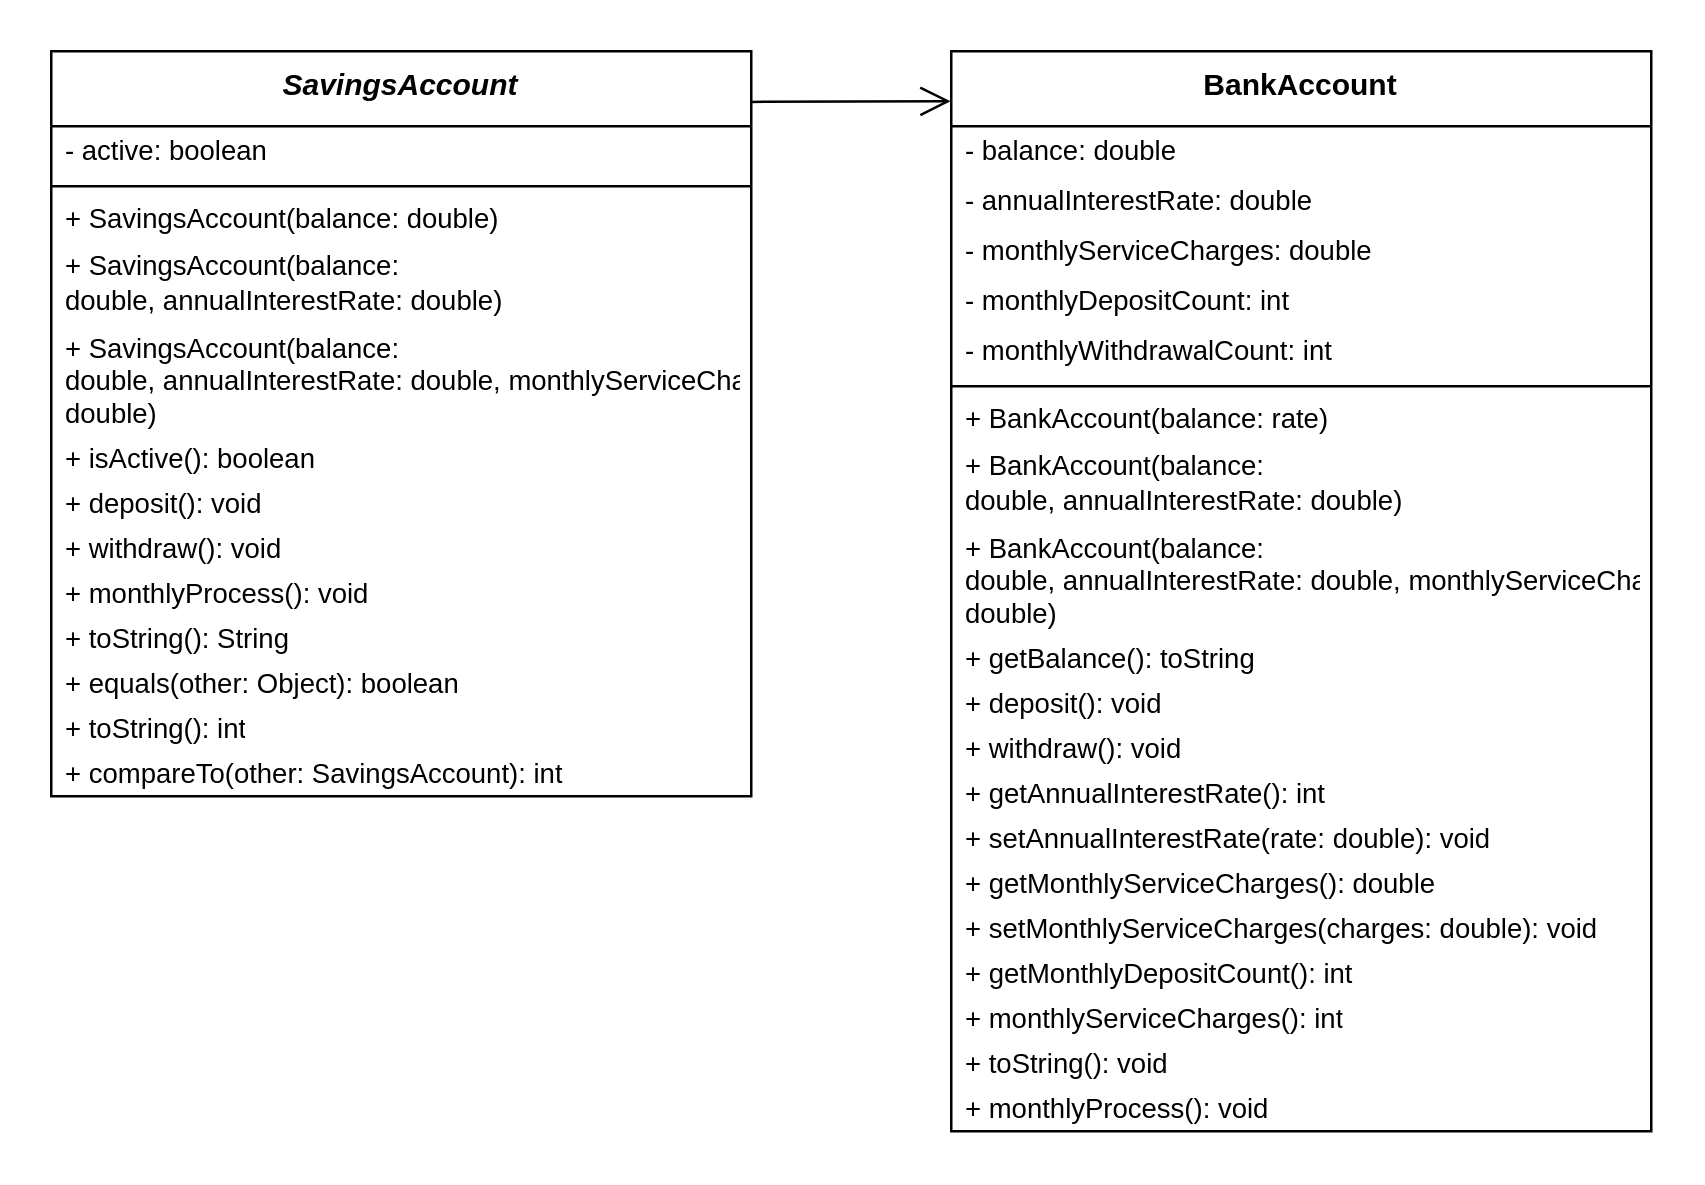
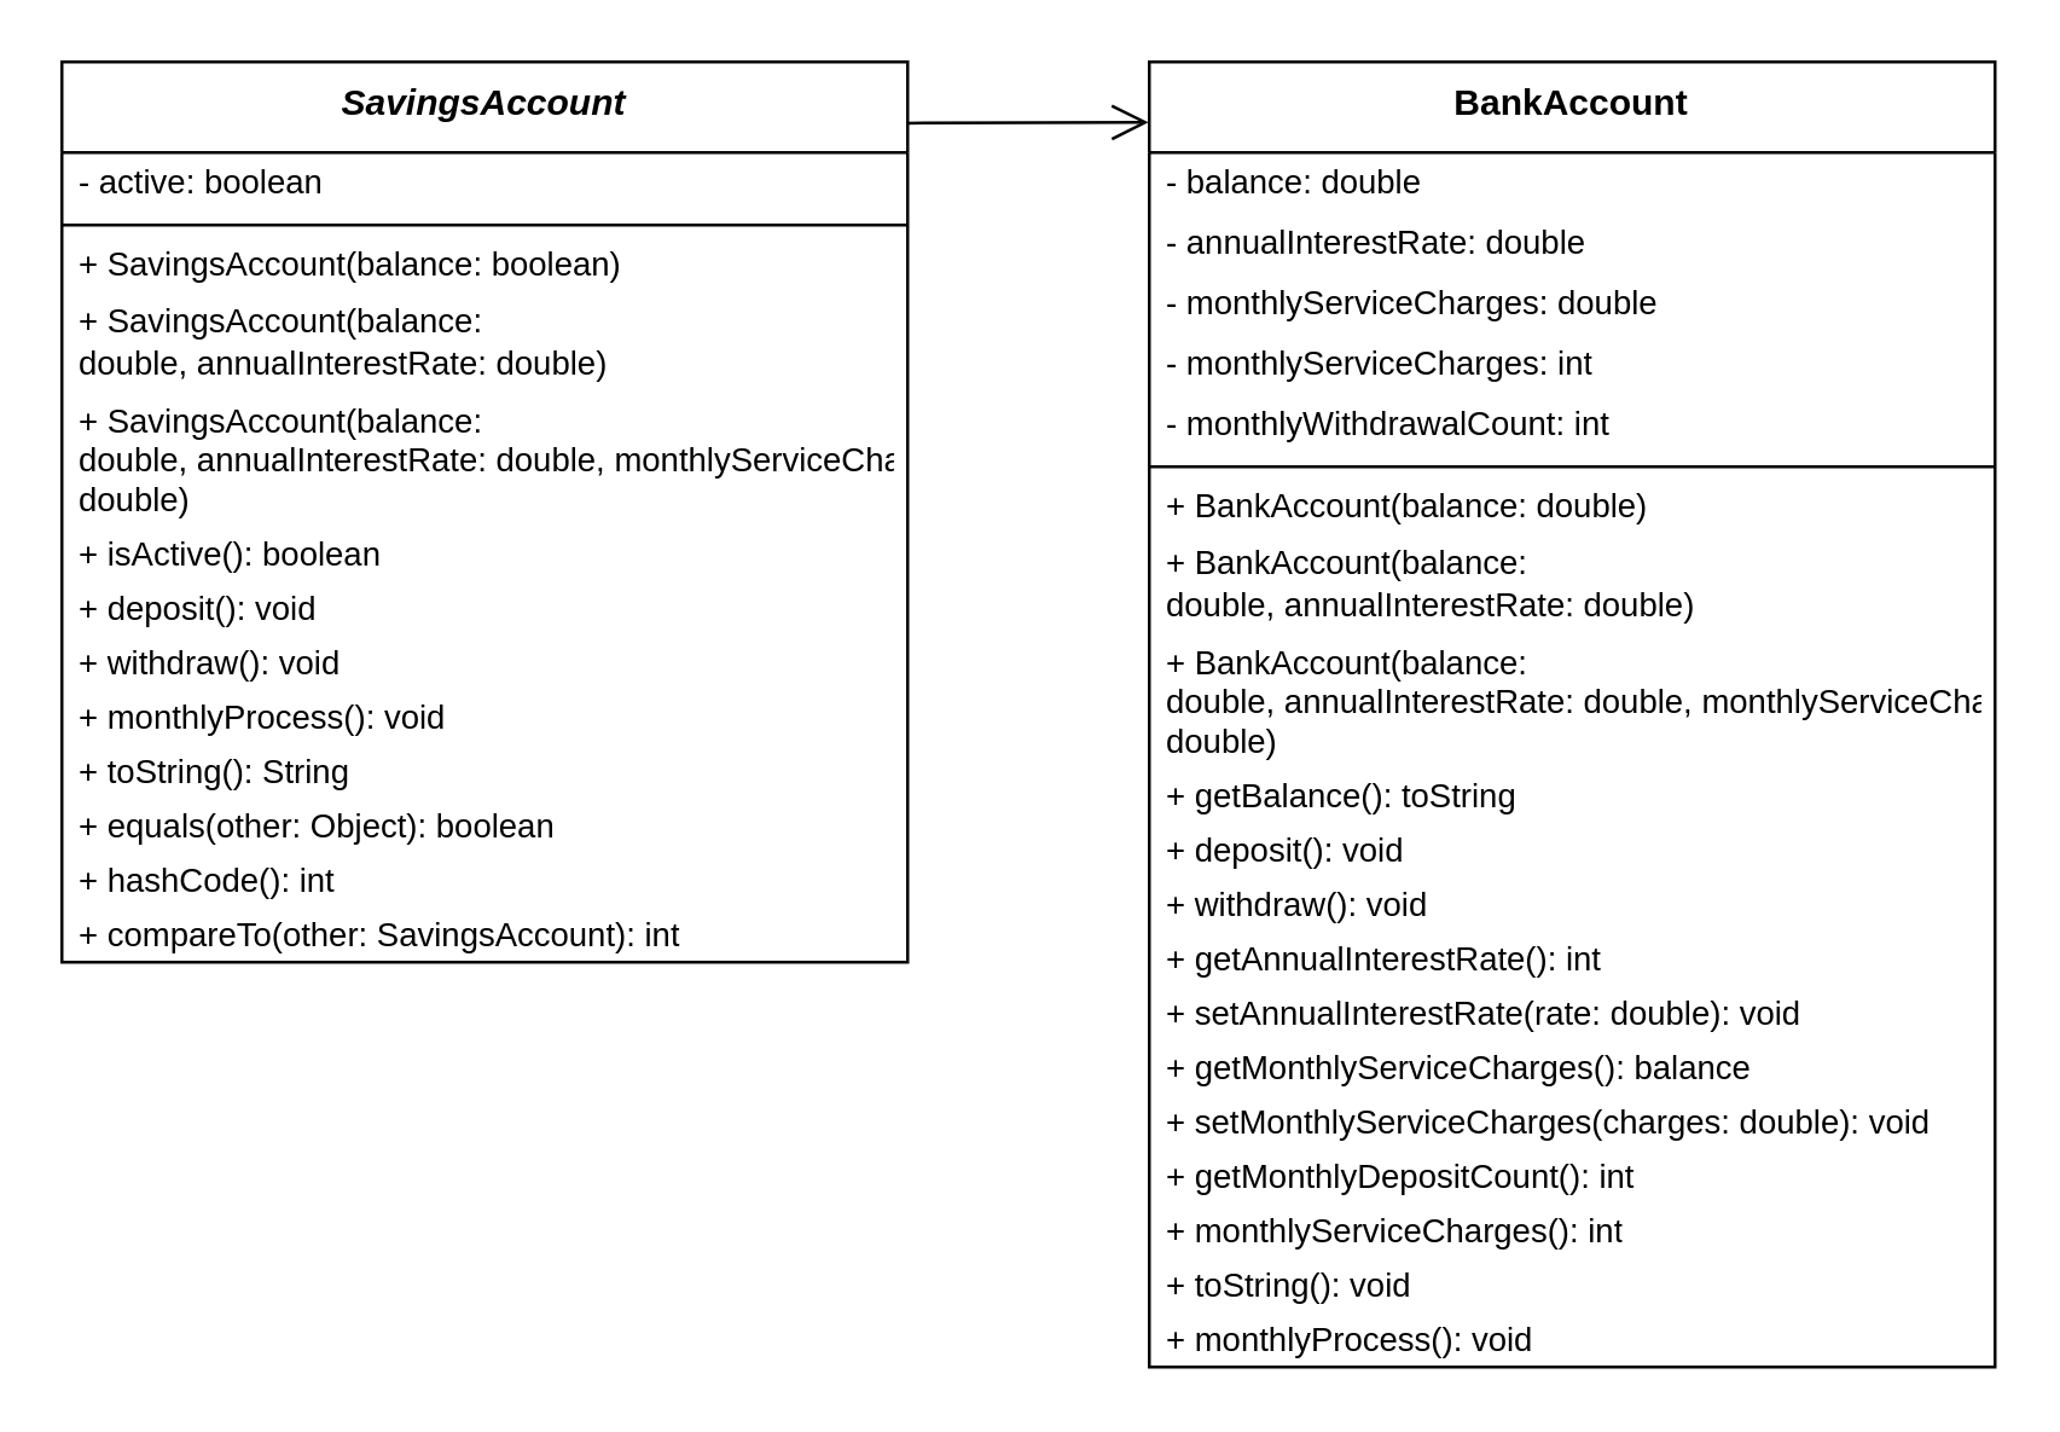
  <mxCell id="0" />
  <mxCell id="1" parent="0" />
  <mxCell id="2" value="BankAccount" style="swimlane;fontStyle=1;align=center;verticalAlign=top;childLayout=stackLayout;horizontal=1;startSize=30;horizontalStack=0;resizeParent=1;resizeParentMax=0;resizeLast=0;collapsible=0;marginBottom=0;whiteSpace=wrap;html=1;" parent="1" vertex="1"><mxGeometry x="380" y="20" width="280" height="432" as="geometry" /></mxCell>
  <mxCell id="3" value="- balance: double" style="text;strokeColor=none;fillColor=none;align=left;verticalAlign=middle;spacingLeft=4;spacingRight=4;overflow=hidden;rotatable=0;points=[[0,0.5],[1,0.5]];portConstraint=eastwest;whiteSpace=wrap;html=1;fontSize=11;" parent="2" vertex="1"><mxGeometry y="30" width="280" height="20" as="geometry" /></mxCell>
  <mxCell id="4" value="-&amp;nbsp;annualInterestRate&lt;span style=&quot;background-color: initial;&quot;&gt;: double&lt;/span&gt;" style="text;strokeColor=none;fillColor=none;align=left;verticalAlign=middle;spacingLeft=4;spacingRight=4;overflow=hidden;rotatable=0;points=[[0,0.5],[1,0.5]];portConstraint=eastwest;whiteSpace=wrap;html=1;fontSize=11;" parent="2" vertex="1"><mxGeometry y="50" width="280" height="20" as="geometry" /></mxCell>
  <mxCell id="5" value="-&amp;nbsp;monthlyServiceCharges&lt;span style=&quot;background-color: initial;&quot;&gt;: double&lt;/span&gt;" style="text;strokeColor=none;fillColor=none;align=left;verticalAlign=middle;spacingLeft=4;spacingRight=4;overflow=hidden;rotatable=0;points=[[0,0.5],[1,0.5]];portConstraint=eastwest;whiteSpace=wrap;html=1;fontSize=11;" parent="2" vertex="1"><mxGeometry y="70" width="280" height="20" as="geometry" /></mxCell>
- <mxCell id="6" value="-&amp;nbsp;monthlyDepositCount&lt;span style=&quot;background-color: initial;&quot;&gt;: int&lt;/span&gt;" style="text;strokeColor=none;fillColor=none;align=left;verticalAlign=middle;spacingLeft=4;spacingRight=4;overflow=hidden;rotatable=0;points=[[0,0.5],[1,0.5]];portConstraint=eastwest;whiteSpace=wrap;html=1;fontSize=11;" parent="2" vertex="1"><mxGeometry y="90" width="280" height="20" as="geometry" /></mxCell>
+ <mxCell id="6" value="-&amp;nbsp;monthlyServiceCharges&lt;span style=&quot;background-color: initial;&quot;&gt;: int&lt;/span&gt;" style="text;strokeColor=none;fillColor=none;align=left;verticalAlign=middle;spacingLeft=4;spacingRight=4;overflow=hidden;rotatable=0;points=[[0,0.5],[1,0.5]];portConstraint=eastwest;whiteSpace=wrap;html=1;fontSize=11;" parent="2" vertex="1"><mxGeometry y="90" width="280" height="20" as="geometry" /></mxCell>
  <mxCell id="7" value="-&amp;nbsp;monthlyWithdrawalCount&lt;span style=&quot;background-color: initial;&quot;&gt;: int&lt;/span&gt;" style="text;strokeColor=none;fillColor=none;align=left;verticalAlign=middle;spacingLeft=4;spacingRight=4;overflow=hidden;rotatable=0;points=[[0,0.5],[1,0.5]];portConstraint=eastwest;whiteSpace=wrap;html=1;fontSize=11;" parent="2" vertex="1"><mxGeometry y="110" width="280" height="20" as="geometry" /></mxCell>
  <mxCell id="8" value="" style="line;strokeWidth=1;fillColor=none;align=left;verticalAlign=middle;spacingTop=-1;spacingLeft=3;spacingRight=3;rotatable=0;labelPosition=right;points=[];portConstraint=eastwest;strokeColor=inherit;" parent="2" vertex="1"><mxGeometry y="130" width="280" height="8" as="geometry" /></mxCell>
- <mxCell id="9" value="+&amp;nbsp;BankAccount(balance: rate&lt;span style=&quot;background-color: initial;&quot;&gt;)&lt;/span&gt;" style="text;strokeColor=none;fillColor=none;align=left;verticalAlign=middle;spacingLeft=4;spacingRight=4;overflow=hidden;rotatable=0;points=[[0,0.5],[1,0.5]];portConstraint=eastwest;whiteSpace=wrap;html=1;fontSize=11;" parent="2" vertex="1"><mxGeometry y="138" width="280" height="18" as="geometry" /></mxCell>
+ <mxCell id="9" value="+&amp;nbsp;BankAccount(balance: double&lt;span style=&quot;background-color: initial;&quot;&gt;)&lt;/span&gt;" style="text;strokeColor=none;fillColor=none;align=left;verticalAlign=middle;spacingLeft=4;spacingRight=4;overflow=hidden;rotatable=0;points=[[0,0.5],[1,0.5]];portConstraint=eastwest;whiteSpace=wrap;html=1;fontSize=11;" parent="2" vertex="1"><mxGeometry y="138" width="280" height="18" as="geometry" /></mxCell>
  <mxCell id="10" value="+&amp;nbsp;BankAccount(balance: double,&amp;nbsp;annualInterestRate:&amp;nbsp;double&lt;span style=&quot;background-color: initial;&quot;&gt;)&lt;/span&gt;" style="text;strokeColor=none;fillColor=none;align=left;verticalAlign=middle;spacingLeft=4;spacingRight=4;overflow=hidden;rotatable=0;points=[[0,0.5],[1,0.5]];portConstraint=eastwest;whiteSpace=wrap;html=1;fontSize=11;" parent="2" vertex="1"><mxGeometry y="156" width="280" height="34" as="geometry" /></mxCell>
  <mxCell id="11" value="+&amp;nbsp;BankAccount(balance: double,&amp;nbsp;annualInterestRate:&amp;nbsp;double,&amp;nbsp;monthlyServiceCharges&lt;span style=&quot;background-color: initial;&quot;&gt;: double)&lt;/span&gt;" style="text;strokeColor=none;fillColor=none;align=left;verticalAlign=middle;spacingLeft=4;spacingRight=4;overflow=hidden;rotatable=0;points=[[0,0.5],[1,0.5]];portConstraint=eastwest;whiteSpace=wrap;html=1;fontSize=11;" parent="2" vertex="1"><mxGeometry y="190" width="280" height="44" as="geometry" /></mxCell>
  <mxCell id="12" value="+&amp;nbsp;getBalance(&lt;span style=&quot;background-color: initial;&quot;&gt;): toString&lt;/span&gt;" style="text;strokeColor=none;fillColor=none;align=left;verticalAlign=middle;spacingLeft=4;spacingRight=4;overflow=hidden;rotatable=0;points=[[0,0.5],[1,0.5]];portConstraint=eastwest;whiteSpace=wrap;html=1;fontSize=11;" parent="2" vertex="1"><mxGeometry y="234" width="280" height="18" as="geometry" /></mxCell>
  <mxCell id="13" value="+&amp;nbsp;deposit(&lt;span style=&quot;background-color: initial;&quot;&gt;): void&lt;/span&gt;" style="text;strokeColor=none;fillColor=none;align=left;verticalAlign=middle;spacingLeft=4;spacingRight=4;overflow=hidden;rotatable=0;points=[[0,0.5],[1,0.5]];portConstraint=eastwest;whiteSpace=wrap;html=1;fontSize=11;" parent="2" vertex="1"><mxGeometry y="252" width="280" height="18" as="geometry" /></mxCell>
  <mxCell id="14" value="+&amp;nbsp;withdraw(&lt;span style=&quot;background-color: initial;&quot;&gt;): void&lt;/span&gt;" style="text;strokeColor=none;fillColor=none;align=left;verticalAlign=middle;spacingLeft=4;spacingRight=4;overflow=hidden;rotatable=0;points=[[0,0.5],[1,0.5]];portConstraint=eastwest;whiteSpace=wrap;html=1;fontSize=11;" parent="2" vertex="1"><mxGeometry y="270" width="280" height="18" as="geometry" /></mxCell>
  <mxCell id="15" value="+&amp;nbsp;getAnnualInterestRate(&lt;span style=&quot;background-color: initial;&quot;&gt;): int&lt;/span&gt;" style="text;strokeColor=none;fillColor=none;align=left;verticalAlign=middle;spacingLeft=4;spacingRight=4;overflow=hidden;rotatable=0;points=[[0,0.5],[1,0.5]];portConstraint=eastwest;whiteSpace=wrap;html=1;fontSize=11;" parent="2" vertex="1"><mxGeometry y="288" width="280" height="18" as="geometry" /></mxCell>
  <mxCell id="16" value="+&amp;nbsp;setAnnualInterestRate(rate: double&lt;span style=&quot;background-color: initial;&quot;&gt;): void&lt;/span&gt;" style="text;strokeColor=none;fillColor=none;align=left;verticalAlign=middle;spacingLeft=4;spacingRight=4;overflow=hidden;rotatable=0;points=[[0,0.5],[1,0.5]];portConstraint=eastwest;whiteSpace=wrap;html=1;fontSize=11;" parent="2" vertex="1"><mxGeometry y="306" width="280" height="18" as="geometry" /></mxCell>
- <mxCell id="17" value="+&amp;nbsp;getMonthlyServiceCharges(&lt;span style=&quot;background-color: initial;&quot;&gt;): double&lt;/span&gt;" style="text;strokeColor=none;fillColor=none;align=left;verticalAlign=middle;spacingLeft=4;spacingRight=4;overflow=hidden;rotatable=0;points=[[0,0.5],[1,0.5]];portConstraint=eastwest;whiteSpace=wrap;html=1;fontSize=11;" parent="2" vertex="1"><mxGeometry y="324" width="280" height="18" as="geometry" /></mxCell>
+ <mxCell id="17" value="+&amp;nbsp;getMonthlyServiceCharges(&lt;span style=&quot;background-color: initial;&quot;&gt;): balance&lt;/span&gt;" style="text;strokeColor=none;fillColor=none;align=left;verticalAlign=middle;spacingLeft=4;spacingRight=4;overflow=hidden;rotatable=0;points=[[0,0.5],[1,0.5]];portConstraint=eastwest;whiteSpace=wrap;html=1;fontSize=11;" parent="2" vertex="1"><mxGeometry y="324" width="280" height="18" as="geometry" /></mxCell>
  <mxCell id="18" value="+&amp;nbsp;setMonthlyServiceCharges(charges: double&lt;span style=&quot;background-color: initial;&quot;&gt;): void&lt;/span&gt;" style="text;strokeColor=none;fillColor=none;align=left;verticalAlign=middle;spacingLeft=4;spacingRight=4;overflow=hidden;rotatable=0;points=[[0,0.5],[1,0.5]];portConstraint=eastwest;whiteSpace=wrap;html=1;fontSize=11;" parent="2" vertex="1"><mxGeometry y="342" width="280" height="18" as="geometry" /></mxCell>
  <mxCell id="19" value="+&amp;nbsp;getMonthlyDepositCount(&lt;span style=&quot;background-color: initial;&quot;&gt;): int&lt;/span&gt;" style="text;strokeColor=none;fillColor=none;align=left;verticalAlign=middle;spacingLeft=4;spacingRight=4;overflow=hidden;rotatable=0;points=[[0,0.5],[1,0.5]];portConstraint=eastwest;whiteSpace=wrap;html=1;fontSize=11;" parent="2" vertex="1"><mxGeometry y="360" width="280" height="18" as="geometry" /></mxCell>
  <mxCell id="20" value="+&amp;nbsp;monthlyServiceCharges(&lt;span style=&quot;background-color: initial;&quot;&gt;): int&lt;/span&gt;" style="text;strokeColor=none;fillColor=none;align=left;verticalAlign=middle;spacingLeft=4;spacingRight=4;overflow=hidden;rotatable=0;points=[[0,0.5],[1,0.5]];portConstraint=eastwest;whiteSpace=wrap;html=1;fontSize=11;" parent="2" vertex="1"><mxGeometry y="378" width="280" height="18" as="geometry" /></mxCell>
  <mxCell id="21" value="+&amp;nbsp;toString(&lt;span style=&quot;background-color: initial;&quot;&gt;): void&lt;/span&gt;" style="text;strokeColor=none;fillColor=none;align=left;verticalAlign=middle;spacingLeft=4;spacingRight=4;overflow=hidden;rotatable=0;points=[[0,0.5],[1,0.5]];portConstraint=eastwest;whiteSpace=wrap;html=1;fontSize=11;" parent="2" vertex="1"><mxGeometry y="396" width="280" height="18" as="geometry" /></mxCell>
  <mxCell id="22" value="+&amp;nbsp;monthlyProcess(&lt;span style=&quot;background-color: initial;&quot;&gt;): void&lt;/span&gt;" style="text;strokeColor=none;fillColor=none;align=left;verticalAlign=middle;spacingLeft=4;spacingRight=4;overflow=hidden;rotatable=0;points=[[0,0.5],[1,0.5]];portConstraint=eastwest;whiteSpace=wrap;html=1;fontSize=11;" parent="2" vertex="1"><mxGeometry y="414" width="280" height="18" as="geometry" /></mxCell>
  <mxCell id="23" value="&lt;i&gt;SavingsAccount&lt;/i&gt;" style="swimlane;fontStyle=1;align=center;verticalAlign=top;childLayout=stackLayout;horizontal=1;startSize=30;horizontalStack=0;resizeParent=1;resizeParentMax=0;resizeLast=0;collapsible=0;marginBottom=0;whiteSpace=wrap;html=1;" parent="1" vertex="1"><mxGeometry x="20" y="20" width="280" height="298" as="geometry" /></mxCell>
  <mxCell id="24" value="- active: boolean" style="text;strokeColor=none;fillColor=none;align=left;verticalAlign=middle;spacingLeft=4;spacingRight=4;overflow=hidden;rotatable=0;points=[[0,0.5],[1,0.5]];portConstraint=eastwest;whiteSpace=wrap;html=1;fontSize=11;" parent="23" vertex="1"><mxGeometry y="30" width="280" height="20" as="geometry" /></mxCell>
  <mxCell id="25" value="" style="line;strokeWidth=1;fillColor=none;align=left;verticalAlign=middle;spacingTop=-1;spacingLeft=3;spacingRight=3;rotatable=0;labelPosition=right;points=[];portConstraint=eastwest;strokeColor=inherit;" parent="23" vertex="1"><mxGeometry y="50" width="280" height="8" as="geometry" /></mxCell>
- <mxCell id="26" value="+&amp;nbsp;SavingsAccount(balance: double&lt;span style=&quot;background-color: initial;&quot;&gt;)&lt;/span&gt;" style="text;strokeColor=none;fillColor=none;align=left;verticalAlign=middle;spacingLeft=4;spacingRight=4;overflow=hidden;rotatable=0;points=[[0,0.5],[1,0.5]];portConstraint=eastwest;whiteSpace=wrap;html=1;fontSize=11;" parent="23" vertex="1"><mxGeometry y="58" width="280" height="18" as="geometry" /></mxCell>
+ <mxCell id="26" value="+&amp;nbsp;SavingsAccount(balance: boolean&lt;span style=&quot;background-color: initial;&quot;&gt;)&lt;/span&gt;" style="text;strokeColor=none;fillColor=none;align=left;verticalAlign=middle;spacingLeft=4;spacingRight=4;overflow=hidden;rotatable=0;points=[[0,0.5],[1,0.5]];portConstraint=eastwest;whiteSpace=wrap;html=1;fontSize=11;" parent="23" vertex="1"><mxGeometry y="58" width="280" height="18" as="geometry" /></mxCell>
  <mxCell id="27" value="+ SavingsAccount(balance: double,&amp;nbsp;annualInterestRate:&amp;nbsp;double&lt;span style=&quot;background-color: initial;&quot;&gt;)&lt;/span&gt;" style="text;strokeColor=none;fillColor=none;align=left;verticalAlign=middle;spacingLeft=4;spacingRight=4;overflow=hidden;rotatable=0;points=[[0,0.5],[1,0.5]];portConstraint=eastwest;whiteSpace=wrap;html=1;fontSize=11;" parent="23" vertex="1"><mxGeometry y="76" width="280" height="34" as="geometry" /></mxCell>
  <mxCell id="28" value="+ SavingsAccount(balance: double,&amp;nbsp;annualInterestRate:&amp;nbsp;double,&amp;nbsp;monthlyServiceCharges&lt;span style=&quot;background-color: initial;&quot;&gt;: double)&lt;/span&gt;" style="text;strokeColor=none;fillColor=none;align=left;verticalAlign=middle;spacingLeft=4;spacingRight=4;overflow=hidden;rotatable=0;points=[[0,0.5],[1,0.5]];portConstraint=eastwest;whiteSpace=wrap;html=1;fontSize=11;" parent="23" vertex="1"><mxGeometry y="110" width="280" height="44" as="geometry" /></mxCell>
  <mxCell id="29" value="+&amp;nbsp;isActive(&lt;span style=&quot;background-color: initial;&quot;&gt;): boolean&lt;/span&gt;" style="text;strokeColor=none;fillColor=none;align=left;verticalAlign=middle;spacingLeft=4;spacingRight=4;overflow=hidden;rotatable=0;points=[[0,0.5],[1,0.5]];portConstraint=eastwest;whiteSpace=wrap;html=1;fontSize=11;" parent="23" vertex="1"><mxGeometry y="154" width="280" height="18" as="geometry" /></mxCell>
  <mxCell id="30" value="+&amp;nbsp;deposit(&lt;span style=&quot;background-color: initial;&quot;&gt;): void&lt;/span&gt;" style="text;strokeColor=none;fillColor=none;align=left;verticalAlign=middle;spacingLeft=4;spacingRight=4;overflow=hidden;rotatable=0;points=[[0,0.5],[1,0.5]];portConstraint=eastwest;whiteSpace=wrap;html=1;fontSize=11;" parent="23" vertex="1"><mxGeometry y="172" width="280" height="18" as="geometry" /></mxCell>
  <mxCell id="31" value="+&amp;nbsp;withdraw(&lt;span style=&quot;background-color: initial;&quot;&gt;): void&lt;/span&gt;" style="text;strokeColor=none;fillColor=none;align=left;verticalAlign=middle;spacingLeft=4;spacingRight=4;overflow=hidden;rotatable=0;points=[[0,0.5],[1,0.5]];portConstraint=eastwest;whiteSpace=wrap;html=1;fontSize=11;" parent="23" vertex="1"><mxGeometry y="190" width="280" height="18" as="geometry" /></mxCell>
  <mxCell id="32" value="+&amp;nbsp;monthlyProcess(&lt;span style=&quot;background-color: initial;&quot;&gt;): void&lt;/span&gt;" style="text;strokeColor=none;fillColor=none;align=left;verticalAlign=middle;spacingLeft=4;spacingRight=4;overflow=hidden;rotatable=0;points=[[0,0.5],[1,0.5]];portConstraint=eastwest;whiteSpace=wrap;html=1;fontSize=11;" parent="23" vertex="1"><mxGeometry y="208" width="280" height="18" as="geometry" /></mxCell>
  <mxCell id="33" value="+&amp;nbsp;toString(&lt;span style=&quot;background-color: initial;&quot;&gt;): String&lt;/span&gt;" style="text;strokeColor=none;fillColor=none;align=left;verticalAlign=middle;spacingLeft=4;spacingRight=4;overflow=hidden;rotatable=0;points=[[0,0.5],[1,0.5]];portConstraint=eastwest;whiteSpace=wrap;html=1;fontSize=11;" parent="23" vertex="1"><mxGeometry y="226" width="280" height="18" as="geometry" /></mxCell>
  <mxCell id="34" value="+ equals(other: Object&lt;span style=&quot;background-color: initial;&quot;&gt;): boolean&lt;/span&gt;" style="text;strokeColor=none;fillColor=none;align=left;verticalAlign=middle;spacingLeft=4;spacingRight=4;overflow=hidden;rotatable=0;points=[[0,0.5],[1,0.5]];portConstraint=eastwest;whiteSpace=wrap;html=1;fontSize=11;" parent="23" vertex="1"><mxGeometry y="244" width="280" height="18" as="geometry" /></mxCell>
- <mxCell id="35" value="+ toString(&lt;span style=&quot;background-color: initial;&quot;&gt;): int&lt;/span&gt;" style="text;strokeColor=none;fillColor=none;align=left;verticalAlign=middle;spacingLeft=4;spacingRight=4;overflow=hidden;rotatable=0;points=[[0,0.5],[1,0.5]];portConstraint=eastwest;whiteSpace=wrap;html=1;fontSize=11;" parent="23" vertex="1"><mxGeometry y="262" width="280" height="18" as="geometry" /></mxCell>
+ <mxCell id="35" value="+ hashCode(&lt;span style=&quot;background-color: initial;&quot;&gt;): int&lt;/span&gt;" style="text;strokeColor=none;fillColor=none;align=left;verticalAlign=middle;spacingLeft=4;spacingRight=4;overflow=hidden;rotatable=0;points=[[0,0.5],[1,0.5]];portConstraint=eastwest;whiteSpace=wrap;html=1;fontSize=11;" parent="23" vertex="1"><mxGeometry y="262" width="280" height="18" as="geometry" /></mxCell>
  <mxCell id="36" value="+&amp;nbsp;compareTo(other: SavingsAccount&lt;span style=&quot;background-color: initial;&quot;&gt;): int&lt;/span&gt;" style="text;strokeColor=none;fillColor=none;align=left;verticalAlign=middle;spacingLeft=4;spacingRight=4;overflow=hidden;rotatable=0;points=[[0,0.5],[1,0.5]];portConstraint=eastwest;whiteSpace=wrap;html=1;fontSize=11;" parent="23" vertex="1"><mxGeometry y="280" width="280" height="18" as="geometry" /></mxCell>
  <mxCell id="37" value="" style="endArrow=open;endSize=10;endFill=0;shadow=0;strokeWidth=1;rounded=0;edgeStyle=elbowEdgeStyle;elbow=vertical;entryX=-0.001;entryY=0.046;entryDx=0;entryDy=0;entryPerimeter=0;exitX=0.999;exitY=0.068;exitDx=0;exitDy=0;exitPerimeter=0;" parent="1" source="23" target="2" edge="1"><mxGeometry width="160" relative="1" as="geometry"><mxPoint x="350" y="20" as="sourcePoint" /><mxPoint x="240" y="-82" as="targetPoint" /></mxGeometry></mxCell>
